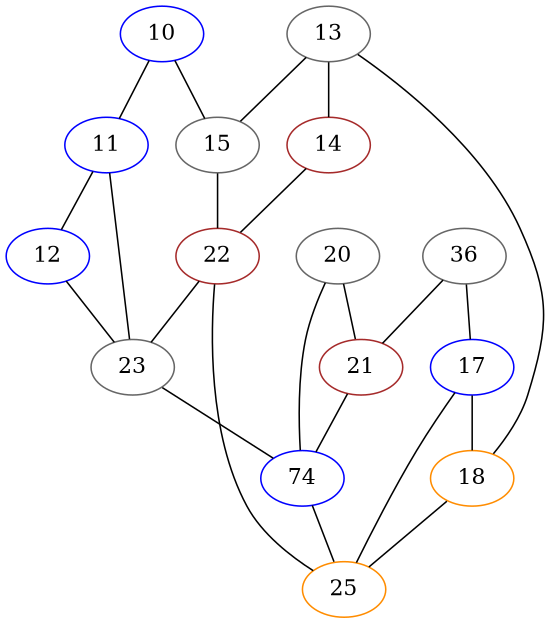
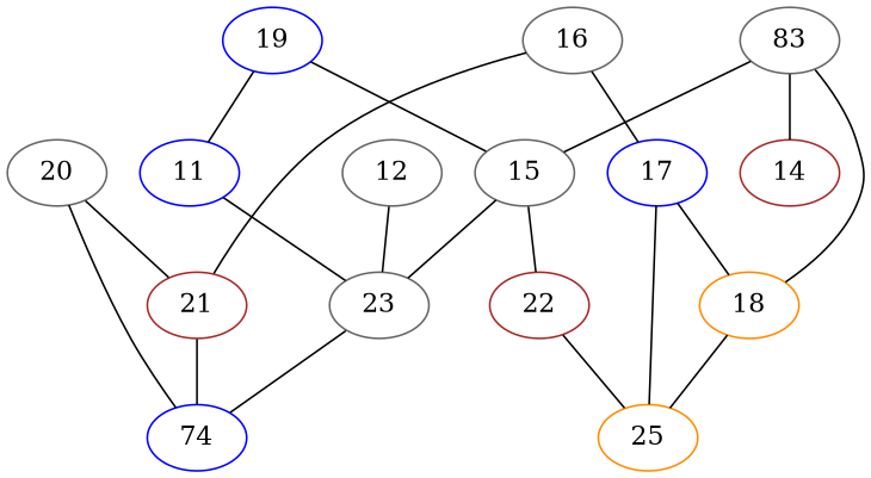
  graph {
    node [color=blue]
    edge [length=0.26697457775]
-   10 [x=-0.07942842583 y=-0.26736723932]
+   10 [x=-0.07942842583 y=-0.26736723932 label=19]
    11 [x=0.19023164488 y=-0.12123048264]
    15 [color=gray40 x=-0.22556518251 y=0.00229283140]
-   12 [x=0.41299621099 y=-0.00050778496]
+   12 [color=gray40 x=0.41299621099 y=-0.00050778496]
    23 [color=gray40 x=0.18964446686 y=0.14574344938]
    22 [color=brown x=-0.07931394817 y=0.22564457555]
    n7 [label=74 x=0.26954559304 y=0.41470186441]
-   13 [color=gray40 x=-0.49242463690 y=0.49471746827]
+   13 [color=gray40 x=-0.49242463690 y=0.49471746827 label=83]
    14 [color=brown x=-0.34628788021 y=0.22505739752]
    18 [color=darkorange x=-0.22276456614 y=0.64085422495]
    25 [color=darkorange x=0.00058717800 y=0.49460299059]
-   16 [color=gray40 x=0.26966007075 y=0.90771367928 label=36]
+   16 [color=gray40 x=0.26966007075 y=0.90771367928]
    17 [x=0.00000000000 y=0.76157692263]
    21 [color=brown x=0.41579682740 y=0.63805360854]
    20 [color=gray40 x=0.53651952505 y=0.41528904241]
    10 -- 11 [length=0.30671241479]
    10 -- 15 [length=0.30671241480]
-   11 -- 12 [length=0.25337328519]
    11 -- 23 [length=0.26697457773]
    15 -- 22 [length=0.26697457774]
    12 -- 23 [length=0.26697457773]
    23 -- n7 [length=0.28057587027]
-   22 -- 23 [length=0.28057587027]
+   15 -- 23 [length=0.28057587027]
    22 -- 25 [length=0.28057587028]
-   n7 -- 25 [length=0.28057587028]
    13 -- 15 [length=0.25337328521]
    13 -- 14 [length=0.30671241483]
    13 -- 18 [length=0.30671241484]
-   14 -- 22
    18 -- 25
    16 -- 17 [length=0.30671241481]
    16 -- 21 [length=0.30671241481]
    17 -- 18 [length=0.25337328522]
    17 -- 25
    21 -- n7 [length=0.26697457774]
    20 -- n7 [length=0.26697457772]
    20 -- 21 [length=0.25337328520]
  }
